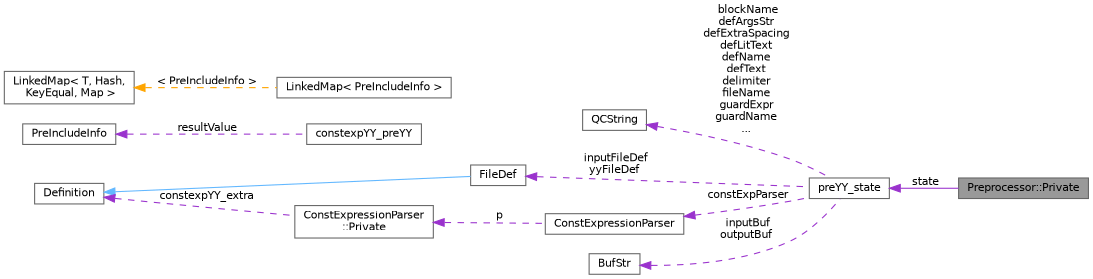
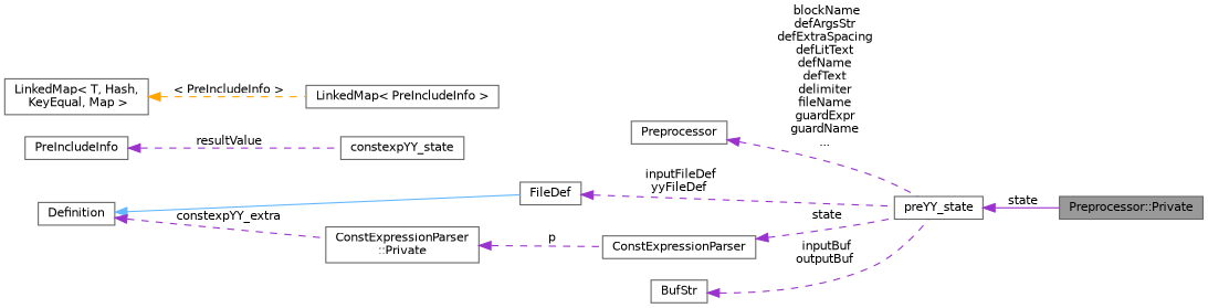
  digraph {
    rankdir=LR
    node [color=gray40 fillcolor=white fontname=Helvetica fontsize=10 shape=box style=filled]
    edge [color=darkorchid3 dir=back fontname=Helvetica fontsize=10 labelfontname=Helvetica labelfontsize=10 style=dashed]
    n1 [fillcolor=grey60 fontcolor=black height=0.2 label="Preprocessor::Private" width=0.4]
    n2 [height=0.2 label=preYY_state width=0.4]
-   n3 [height=0.2 label=QCString width=0.4]
+   n3 [height=0.2 label=Preprocessor width=0.4]
    n4 [height=0.2 label=FileDef width=0.4]
    n5 [height=0.2 label=Definition width=0.4]
    n6 [height=0.2 label="ConstExpressionParser\l::Private" width=0.4]
    n7 [height=0.2 label=BufStr width=0.4]
    n8 [height=0.2 label=ConstExpressionParser width=0.4]
-   n9 [height=0.2 label=constexpYY_preYY width=0.4]
+   n9 [height=0.2 label=constexpYY_state width=0.4]
    n10 [height=0.2 label=PreIncludeInfo width=0.4]
    n11 [height=0.2 label="LinkedMap\< PreIncludeInfo \>" width=0.4]
    n12 [height=0.2 label="LinkedMap\< T, Hash,\l KeyEqual, Map \>" width=0.4]
    n2 -> n1 [label=" state" style=solid]
    n3 -> n2 [label=" blockName\ndefArgsStr\ndefExtraSpacing\ndefLitText\ndefName\ndefText\ndelimiter\nfileName\nguardExpr\nguardName\n..."]
    n4 -> n2 [label=" inputFileDef\nyyFileDef"]
    n5 -> n4 [color=steelblue1 style=solid]
    n5 -> n6 [label=" constexpYY_extra"]
    n6 -> n8 [label=" p"]
    n7 -> n2 [label=" inputBuf\noutputBuf"]
-   n8 -> n2 [label=" constExpParser"]
+   n8 -> n2 [label=" state"]
    n10 -> n9 [label=" resultValue"]
    n12 -> n11 [color=orange label=" \< PreIncludeInfo \>"]
  }
